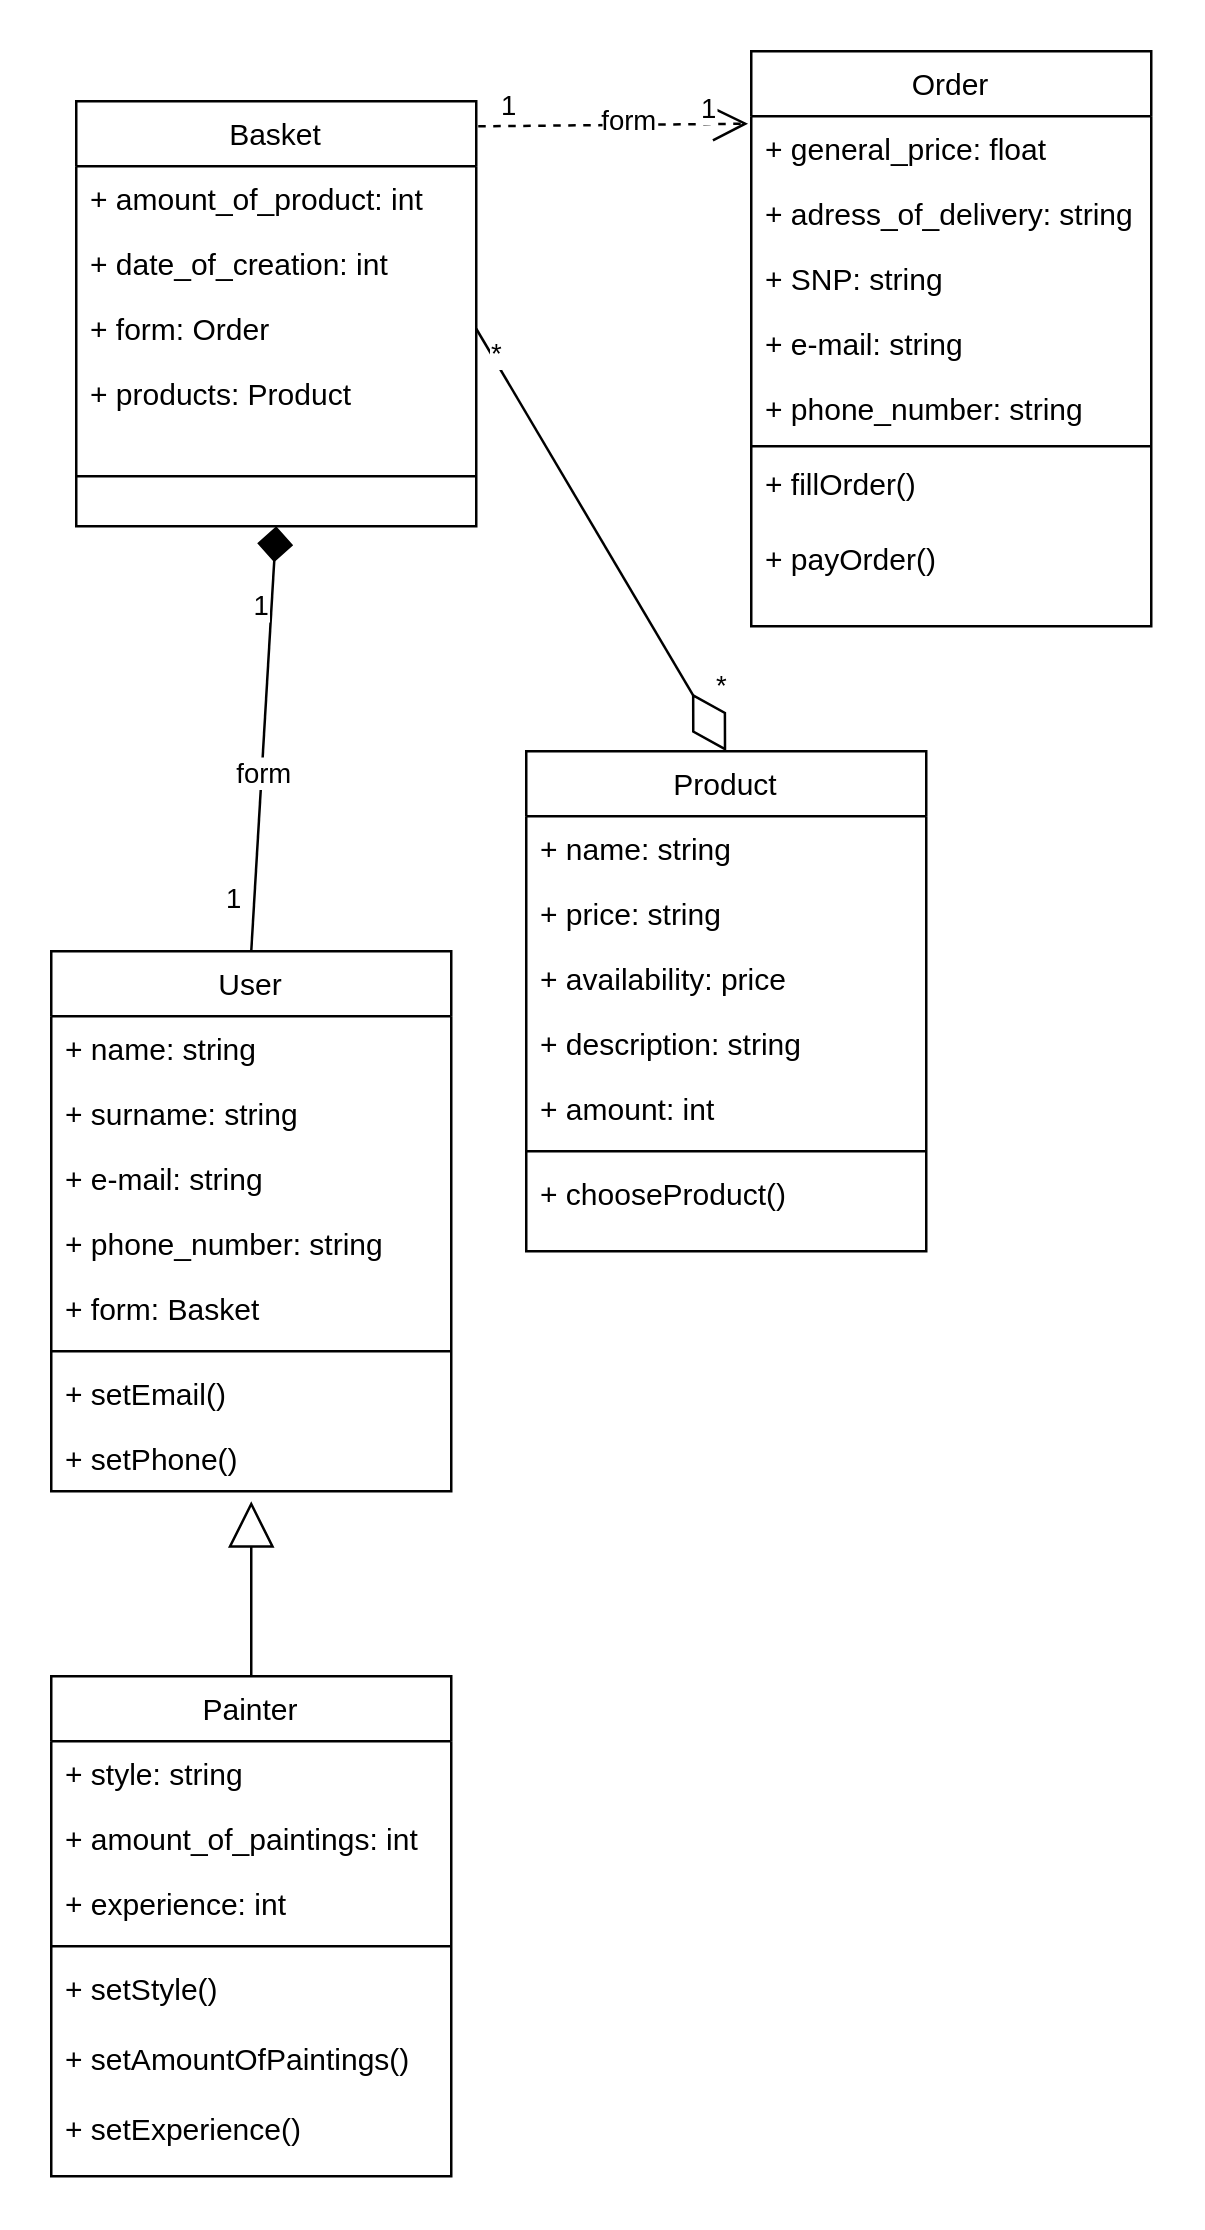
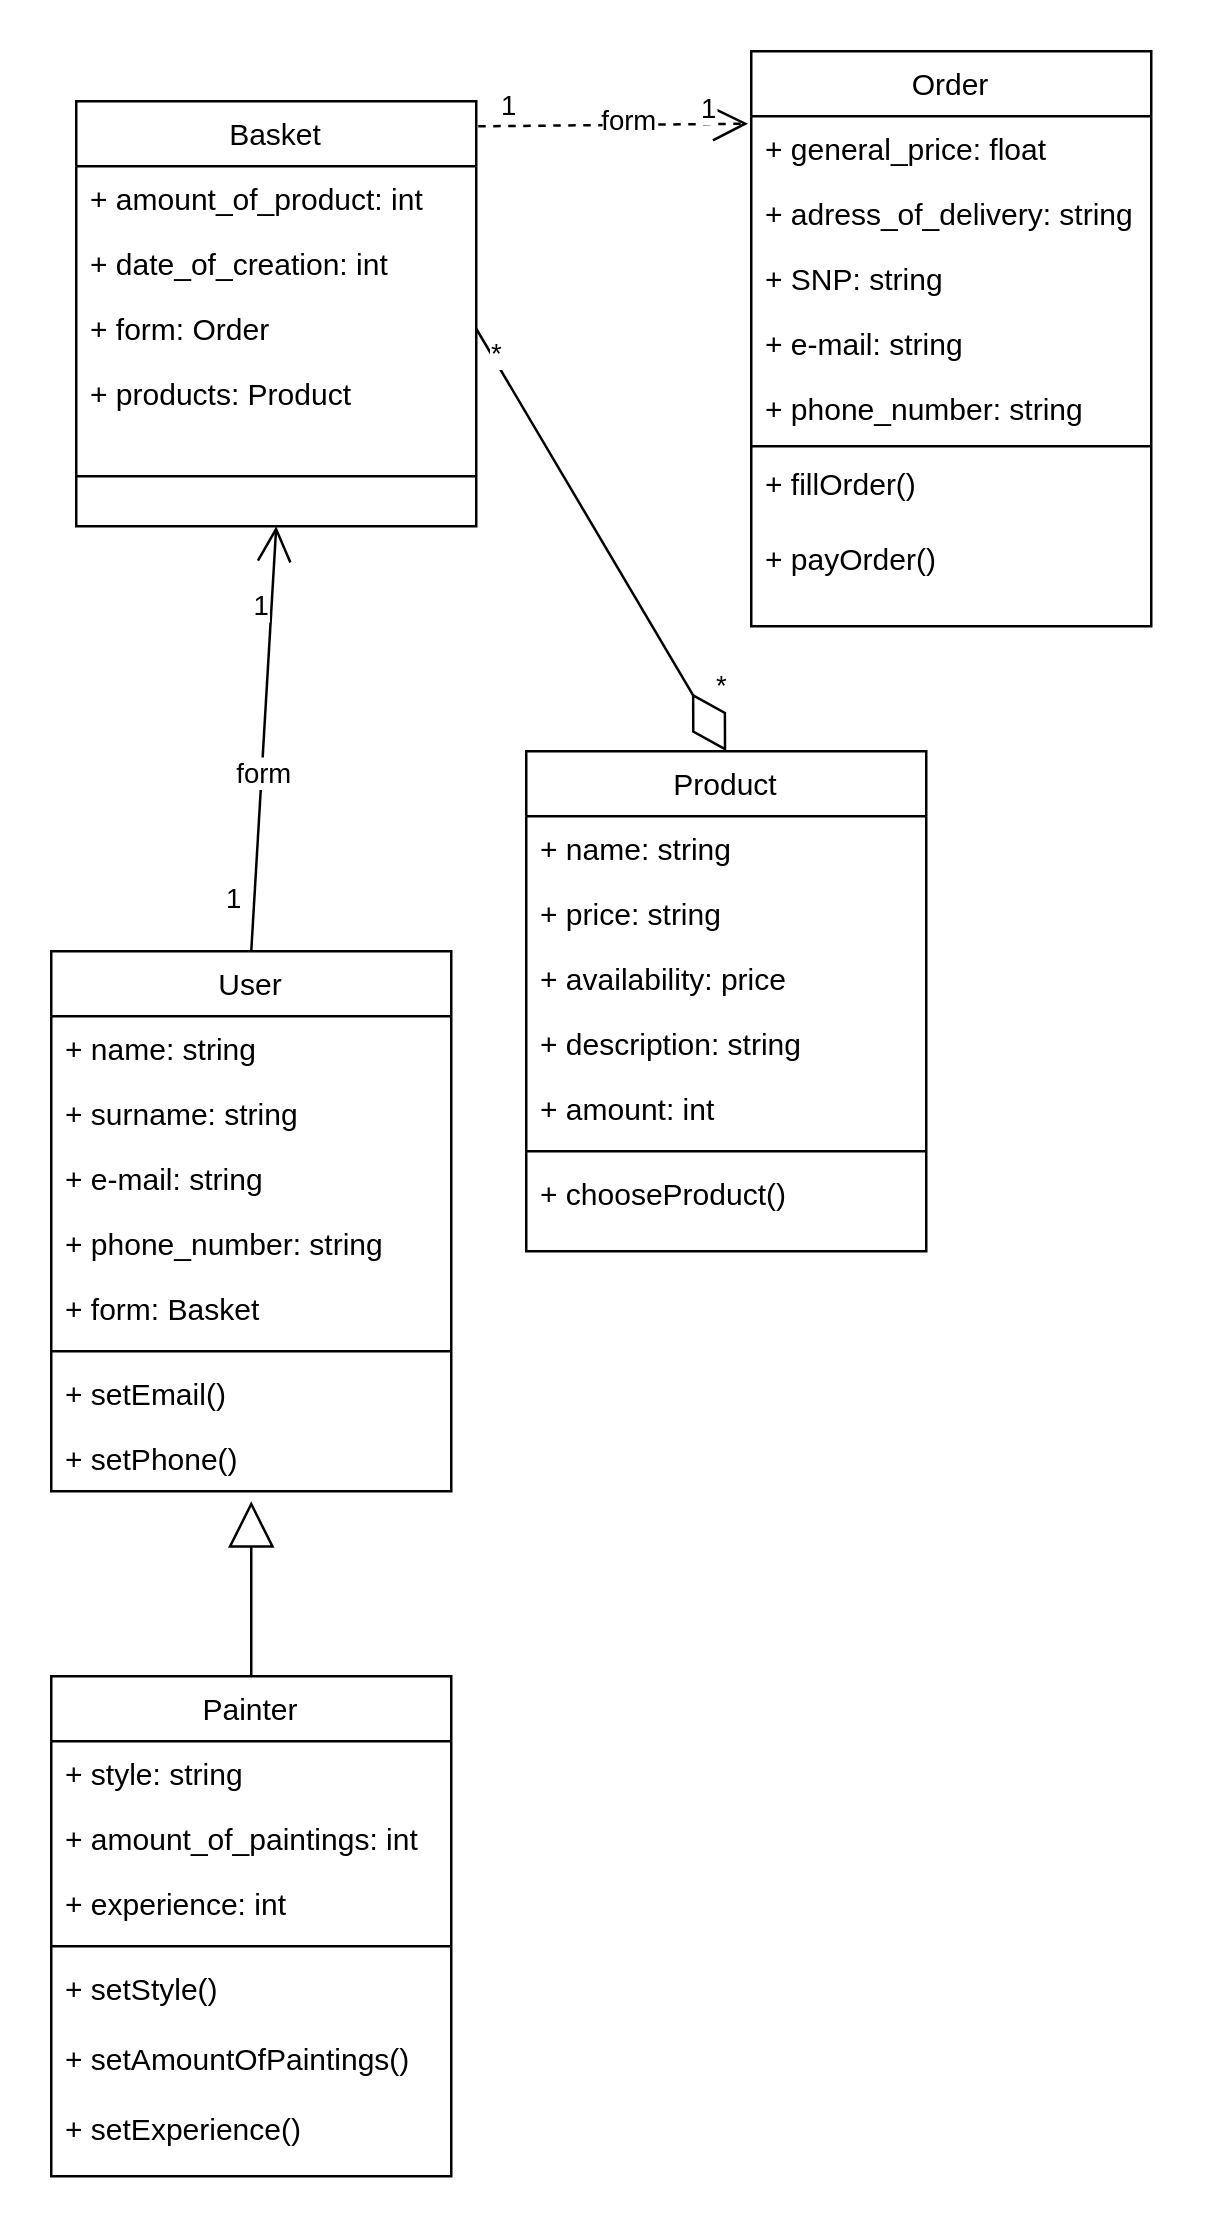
  <mxCell id="0" />
  <mxCell id="1" parent="0" />
  <mxCell id="2" value="Basket" style="swimlane;fontStyle=0;align=center;verticalAlign=top;childLayout=stackLayout;horizontal=1;startSize=26;horizontalStack=0;resizeParent=1;resizeLast=0;collapsible=1;marginBottom=0;rounded=0;shadow=0;strokeWidth=1;" parent="1" vertex="1"><mxGeometry x="30" y="40" width="160" height="170" as="geometry"><mxRectangle x="130" y="380" width="160" height="26" as="alternateBounds" /></mxGeometry></mxCell>
  <mxCell id="3" value="+ amount_of_product: int" style="text;align=left;verticalAlign=top;spacingLeft=4;spacingRight=4;overflow=hidden;rotatable=0;points=[[0,0.5],[1,0.5]];portConstraint=eastwest;" parent="2" vertex="1"><mxGeometry y="26" width="160" height="26" as="geometry" /></mxCell>
  <mxCell id="4" value="+ date_of_creation: int" style="text;align=left;verticalAlign=top;spacingLeft=4;spacingRight=4;overflow=hidden;rotatable=0;points=[[0,0.5],[1,0.5]];portConstraint=eastwest;rounded=0;shadow=0;html=0;" parent="2" vertex="1"><mxGeometry y="52" width="160" height="26" as="geometry" /></mxCell>
  <mxCell id="5" value="+ form: Order" style="text;align=left;verticalAlign=top;spacingLeft=4;spacingRight=4;overflow=hidden;rotatable=0;points=[[0,0.5],[1,0.5]];portConstraint=eastwest;rounded=0;shadow=0;html=0;" parent="2" vertex="1"><mxGeometry y="78" width="160" height="26" as="geometry" /></mxCell>
  <mxCell id="6" value="+ products: Product" style="text;align=left;verticalAlign=top;spacingLeft=4;spacingRight=4;overflow=hidden;rotatable=0;points=[[0,0.5],[1,0.5]];portConstraint=eastwest;rounded=0;shadow=0;html=0;" parent="2" vertex="1"><mxGeometry y="104" width="160" height="26" as="geometry" /></mxCell>
  <mxCell id="7" value="" style="line;html=1;strokeWidth=1;align=left;verticalAlign=middle;spacingTop=-1;spacingLeft=3;spacingRight=3;rotatable=0;labelPosition=right;points=[];portConstraint=eastwest;" parent="2" vertex="1"><mxGeometry y="130" width="160" height="40" as="geometry" /></mxCell>
  <mxCell id="8" value="Order" style="swimlane;fontStyle=0;align=center;verticalAlign=top;childLayout=stackLayout;horizontal=1;startSize=26;horizontalStack=0;resizeParent=1;resizeLast=0;collapsible=1;marginBottom=0;rounded=0;shadow=0;strokeWidth=1;" parent="1" vertex="1"><mxGeometry x="300" y="20" width="160" height="230" as="geometry"><mxRectangle x="130" y="380" width="160" height="26" as="alternateBounds" /></mxGeometry></mxCell>
  <mxCell id="9" value="+ general_price: float" style="text;align=left;verticalAlign=top;spacingLeft=4;spacingRight=4;overflow=hidden;rotatable=0;points=[[0,0.5],[1,0.5]];portConstraint=eastwest;" parent="8" vertex="1"><mxGeometry y="26" width="160" height="26" as="geometry" /></mxCell>
  <mxCell id="10" value="+ adress_of_delivery: string" style="text;align=left;verticalAlign=top;spacingLeft=4;spacingRight=4;overflow=hidden;rotatable=0;points=[[0,0.5],[1,0.5]];portConstraint=eastwest;rounded=0;shadow=0;html=0;" parent="8" vertex="1"><mxGeometry y="52" width="160" height="26" as="geometry" /></mxCell>
  <mxCell id="11" value="+ SNP: string" style="text;align=left;verticalAlign=top;spacingLeft=4;spacingRight=4;overflow=hidden;rotatable=0;points=[[0,0.5],[1,0.5]];portConstraint=eastwest;rounded=0;shadow=0;html=0;" vertex="1" parent="8"><mxGeometry y="78" width="160" height="26" as="geometry" /></mxCell>
  <mxCell id="12" value="+ e-mail: string" style="text;align=left;verticalAlign=top;spacingLeft=4;spacingRight=4;overflow=hidden;rotatable=0;points=[[0,0.5],[1,0.5]];portConstraint=eastwest;rounded=0;shadow=0;html=0;" vertex="1" parent="8"><mxGeometry y="104" width="160" height="26" as="geometry" /></mxCell>
  <mxCell id="13" value="+ phone_number: string" style="text;align=left;verticalAlign=top;spacingLeft=4;spacingRight=4;overflow=hidden;rotatable=0;points=[[0,0.5],[1,0.5]];portConstraint=eastwest;rounded=0;shadow=0;html=0;" vertex="1" parent="8"><mxGeometry y="130" width="160" height="26" as="geometry" /></mxCell>
  <mxCell id="14" value="" style="line;html=1;strokeWidth=1;align=left;verticalAlign=middle;spacingTop=-1;spacingLeft=3;spacingRight=3;rotatable=0;labelPosition=right;points=[];portConstraint=eastwest;" parent="8" vertex="1"><mxGeometry y="156" width="160" height="4" as="geometry" /></mxCell>
  <mxCell id="15" value="+ fillOrder()" style="text;align=left;verticalAlign=top;spacingLeft=4;spacingRight=4;overflow=hidden;rotatable=0;points=[[0,0.5],[1,0.5]];portConstraint=eastwest;fontStyle=0" vertex="1" parent="8"><mxGeometry y="160" width="160" height="30" as="geometry" /></mxCell>
  <mxCell id="16" value="+ payOrder()" style="text;align=left;verticalAlign=top;spacingLeft=4;spacingRight=4;overflow=hidden;rotatable=0;points=[[0,0.5],[1,0.5]];portConstraint=eastwest;fontStyle=0" parent="8" vertex="1"><mxGeometry y="190" width="160" height="20" as="geometry" /></mxCell>
  <mxCell id="17" value="User" style="swimlane;fontStyle=0;align=center;verticalAlign=top;childLayout=stackLayout;horizontal=1;startSize=26;horizontalStack=0;resizeParent=1;resizeLast=0;collapsible=1;marginBottom=0;rounded=0;shadow=0;strokeWidth=1;" parent="1" vertex="1"><mxGeometry x="20" y="380" width="160" height="216" as="geometry"><mxRectangle x="550" y="140" width="160" height="26" as="alternateBounds" /></mxGeometry></mxCell>
  <mxCell id="18" value="+ name: string" style="text;align=left;verticalAlign=top;spacingLeft=4;spacingRight=4;overflow=hidden;rotatable=0;points=[[0,0.5],[1,0.5]];portConstraint=eastwest;" parent="17" vertex="1"><mxGeometry y="26" width="160" height="26" as="geometry" /></mxCell>
  <mxCell id="19" value="+ surname: string" style="text;align=left;verticalAlign=top;spacingLeft=4;spacingRight=4;overflow=hidden;rotatable=0;points=[[0,0.5],[1,0.5]];portConstraint=eastwest;rounded=0;shadow=0;html=0;" parent="17" vertex="1"><mxGeometry y="52" width="160" height="26" as="geometry" /></mxCell>
  <mxCell id="20" value="+ e-mail: string" style="text;align=left;verticalAlign=top;spacingLeft=4;spacingRight=4;overflow=hidden;rotatable=0;points=[[0,0.5],[1,0.5]];portConstraint=eastwest;rounded=0;shadow=0;html=0;" parent="17" vertex="1"><mxGeometry y="78" width="160" height="26" as="geometry" /></mxCell>
  <mxCell id="21" value="+ phone_number: string" style="text;align=left;verticalAlign=top;spacingLeft=4;spacingRight=4;overflow=hidden;rotatable=0;points=[[0,0.5],[1,0.5]];portConstraint=eastwest;rounded=0;shadow=0;html=0;" parent="17" vertex="1"><mxGeometry y="104" width="160" height="26" as="geometry" /></mxCell>
  <mxCell id="22" value="+ form: Basket" style="text;align=left;verticalAlign=top;spacingLeft=4;spacingRight=4;overflow=hidden;rotatable=0;points=[[0,0.5],[1,0.5]];portConstraint=eastwest;rounded=0;shadow=0;html=0;" parent="17" vertex="1"><mxGeometry y="130" width="160" height="26" as="geometry" /></mxCell>
  <mxCell id="23" value="" style="line;html=1;strokeWidth=1;align=left;verticalAlign=middle;spacingTop=-1;spacingLeft=3;spacingRight=3;rotatable=0;labelPosition=right;points=[];portConstraint=eastwest;" parent="17" vertex="1"><mxGeometry y="156" width="160" height="8" as="geometry" /></mxCell>
  <mxCell id="24" value="+ setEmail()" style="text;align=left;verticalAlign=top;spacingLeft=4;spacingRight=4;overflow=hidden;rotatable=0;points=[[0,0.5],[1,0.5]];portConstraint=eastwest;" parent="17" vertex="1"><mxGeometry y="164" width="160" height="26" as="geometry" /></mxCell>
  <mxCell id="25" value="+ setPhone()" style="text;align=left;verticalAlign=top;spacingLeft=4;spacingRight=4;overflow=hidden;rotatable=0;points=[[0,0.5],[1,0.5]];portConstraint=eastwest;" parent="17" vertex="1"><mxGeometry y="190" width="160" height="26" as="geometry" /></mxCell>
  <mxCell id="26" value="Product" style="swimlane;fontStyle=0;align=center;verticalAlign=top;childLayout=stackLayout;horizontal=1;startSize=26;horizontalStack=0;resizeParent=1;resizeLast=0;collapsible=1;marginBottom=0;rounded=0;shadow=0;strokeWidth=1;" parent="1" vertex="1"><mxGeometry x="210" y="300" width="160" height="200" as="geometry"><mxRectangle x="550" y="140" width="160" height="26" as="alternateBounds" /></mxGeometry></mxCell>
  <mxCell id="27" value="+ name: string" style="text;align=left;verticalAlign=top;spacingLeft=4;spacingRight=4;overflow=hidden;rotatable=0;points=[[0,0.5],[1,0.5]];portConstraint=eastwest;" parent="26" vertex="1"><mxGeometry y="26" width="160" height="26" as="geometry" /></mxCell>
  <mxCell id="28" value="+ price: string" style="text;align=left;verticalAlign=top;spacingLeft=4;spacingRight=4;overflow=hidden;rotatable=0;points=[[0,0.5],[1,0.5]];portConstraint=eastwest;rounded=0;shadow=0;html=0;" parent="26" vertex="1"><mxGeometry y="52" width="160" height="26" as="geometry" /></mxCell>
  <mxCell id="29" value="+ availability: price" style="text;align=left;verticalAlign=top;spacingLeft=4;spacingRight=4;overflow=hidden;rotatable=0;points=[[0,0.5],[1,0.5]];portConstraint=eastwest;rounded=0;shadow=0;html=0;" parent="26" vertex="1"><mxGeometry y="78" width="160" height="26" as="geometry" /></mxCell>
  <mxCell id="30" value="+ description: string" style="text;align=left;verticalAlign=top;spacingLeft=4;spacingRight=4;overflow=hidden;rotatable=0;points=[[0,0.5],[1,0.5]];portConstraint=eastwest;rounded=0;shadow=0;html=0;" parent="26" vertex="1"><mxGeometry y="104" width="160" height="26" as="geometry" /></mxCell>
  <mxCell id="31" value="+ amount: int" style="text;align=left;verticalAlign=top;spacingLeft=4;spacingRight=4;overflow=hidden;rotatable=0;points=[[0,0.5],[1,0.5]];portConstraint=eastwest;rounded=0;shadow=0;html=0;" parent="26" vertex="1"><mxGeometry y="130" width="160" height="26" as="geometry" /></mxCell>
  <mxCell id="32" value="" style="line;html=1;strokeWidth=1;align=left;verticalAlign=middle;spacingTop=-1;spacingLeft=3;spacingRight=3;rotatable=0;labelPosition=right;points=[];portConstraint=eastwest;" parent="26" vertex="1"><mxGeometry y="156" width="160" height="8" as="geometry" /></mxCell>
  <mxCell id="33" value="+ chooseProduct()" style="text;align=left;verticalAlign=top;spacingLeft=4;spacingRight=4;overflow=hidden;rotatable=0;points=[[0,0.5],[1,0.5]];portConstraint=eastwest;" parent="26" vertex="1"><mxGeometry y="164" width="160" height="26" as="geometry" /></mxCell>
  <mxCell id="34" value="Painter" style="swimlane;fontStyle=0;align=center;verticalAlign=top;childLayout=stackLayout;horizontal=1;startSize=26;horizontalStack=0;resizeParent=1;resizeLast=0;collapsible=1;marginBottom=0;rounded=0;shadow=0;strokeWidth=1;" parent="1" vertex="1"><mxGeometry x="20" y="670" width="160" height="200" as="geometry"><mxRectangle x="230" y="140" width="160" height="26" as="alternateBounds" /></mxGeometry></mxCell>
  <mxCell id="35" value="+ style: string" style="text;align=left;verticalAlign=top;spacingLeft=4;spacingRight=4;overflow=hidden;rotatable=0;points=[[0,0.5],[1,0.5]];portConstraint=eastwest;" parent="34" vertex="1"><mxGeometry y="26" width="160" height="26" as="geometry" /></mxCell>
  <mxCell id="36" value="+ amount_of_paintings: int" style="text;align=left;verticalAlign=top;spacingLeft=4;spacingRight=4;overflow=hidden;rotatable=0;points=[[0,0.5],[1,0.5]];portConstraint=eastwest;rounded=0;shadow=0;html=0;" parent="34" vertex="1"><mxGeometry y="52" width="160" height="26" as="geometry" /></mxCell>
  <mxCell id="37" value="+ experience: int" style="text;align=left;verticalAlign=top;spacingLeft=4;spacingRight=4;overflow=hidden;rotatable=0;points=[[0,0.5],[1,0.5]];portConstraint=eastwest;rounded=0;shadow=0;html=0;" parent="34" vertex="1"><mxGeometry y="78" width="160" height="26" as="geometry" /></mxCell>
  <mxCell id="38" value="" style="line;html=1;strokeWidth=1;align=left;verticalAlign=middle;spacingTop=-1;spacingLeft=3;spacingRight=3;rotatable=0;labelPosition=right;points=[];portConstraint=eastwest;" parent="34" vertex="1"><mxGeometry y="104" width="160" height="8" as="geometry" /></mxCell>
  <mxCell id="39" value="+ setStyle()&#10;&#10;+ setAmountOfPaintings()&#10;&#10;+ setExperience()" style="text;align=left;verticalAlign=top;spacingLeft=4;spacingRight=4;overflow=hidden;rotatable=0;points=[[0,0.5],[1,0.5]];portConstraint=eastwest;" parent="34" vertex="1"><mxGeometry y="112" width="160" height="88" as="geometry" /></mxCell>
  <mxCell id="40" value="" style="endArrow=open;endFill=1;endSize=12;html=1;rounded=0;entryX=-0.008;entryY=0.126;entryDx=0;entryDy=0;entryPerimeter=0;exitX=1.005;exitY=0.059;exitDx=0;exitDy=0;exitPerimeter=0;dashed=1;" parent="1" source="2" target="8" edge="1"><mxGeometry width="160" relative="1" as="geometry"><mxPoint x="150" y="190" as="sourcePoint" /><mxPoint x="310" y="190" as="targetPoint" /></mxGeometry></mxCell>
  <mxCell id="41" value="form" style="edgeLabel;html=1;align=center;verticalAlign=middle;resizable=0;points=[];" parent="40" vertex="1" connectable="0"><mxGeometry x="0.111" y="2" relative="1" as="geometry"><mxPoint as="offset" /></mxGeometry></mxCell>
  <mxCell id="42" value="1" style="edgeLabel;html=1;align=center;verticalAlign=middle;resizable=0;points=[];" parent="40" vertex="1" connectable="0"><mxGeometry x="-0.783" y="1" relative="1" as="geometry"><mxPoint y="-7" as="offset" /></mxGeometry></mxCell>
  <mxCell id="43" value="1" style="edgeLabel;html=1;align=center;verticalAlign=middle;resizable=0;points=[];" parent="40" vertex="1" connectable="0"><mxGeometry x="0.7" y="1" relative="1" as="geometry"><mxPoint y="-6" as="offset" /></mxGeometry></mxCell>
- <mxCell id="44" value="" style="endArrow=diamond;endFill=1;endSize=12;html=1;rounded=0;entryX=0.5;entryY=1;entryDx=0;entryDy=0;exitX=0.5;exitY=0;exitDx=0;exitDy=0;" parent="1" source="17" target="2" edge="1"><mxGeometry width="160" relative="1" as="geometry"><mxPoint x="80" y="280" as="sourcePoint" /><mxPoint x="240" y="280" as="targetPoint" /></mxGeometry></mxCell>
+ <mxCell id="44" value="" style="endArrow=open;endFill=1;endSize=12;html=1;rounded=0;entryX=0.5;entryY=1;entryDx=0;entryDy=0;exitX=0.5;exitY=0;exitDx=0;exitDy=0;" parent="1" source="17" target="2" edge="1"><mxGeometry width="160" relative="1" as="geometry"><mxPoint x="80" y="280" as="sourcePoint" /><mxPoint x="240" y="280" as="targetPoint" /></mxGeometry></mxCell>
  <mxCell id="45" value="form" style="edgeLabel;html=1;align=center;verticalAlign=middle;resizable=0;points=[];" parent="44" vertex="1" connectable="0"><mxGeometry x="-0.15" relative="1" as="geometry"><mxPoint as="offset" /></mxGeometry></mxCell>
  <mxCell id="46" value="1" style="edgeLabel;html=1;align=center;verticalAlign=middle;resizable=0;points=[];" parent="44" vertex="1" connectable="0"><mxGeometry x="0.489" y="2" relative="1" as="geometry"><mxPoint x="-2" y="-12" as="offset" /></mxGeometry></mxCell>
  <mxCell id="47" value="1" style="edgeLabel;html=1;align=center;verticalAlign=middle;resizable=0;points=[];" parent="44" vertex="1" connectable="0"><mxGeometry x="-0.671" relative="1" as="geometry"><mxPoint x="-9" y="6" as="offset" /></mxGeometry></mxCell>
  <mxCell id="48" value="" style="endArrow=diamondThin;endFill=0;endSize=24;html=1;rounded=0;exitX=1;exitY=0.5;exitDx=0;exitDy=0;entryX=0.5;entryY=0;entryDx=0;entryDy=0;" parent="1" source="5" target="26" edge="1"><mxGeometry width="160" relative="1" as="geometry"><mxPoint x="170" y="270" as="sourcePoint" /><mxPoint x="330" y="270" as="targetPoint" /></mxGeometry></mxCell>
  <mxCell id="49" value="*" style="edgeLabel;html=1;align=center;verticalAlign=middle;resizable=0;points=[];" parent="48" vertex="1" connectable="0"><mxGeometry x="-0.875" y="2" relative="1" as="geometry"><mxPoint as="offset" /></mxGeometry></mxCell>
  <mxCell id="50" value="*" style="edgeLabel;html=1;align=center;verticalAlign=middle;resizable=0;points=[];" parent="48" vertex="1" connectable="0"><mxGeometry x="0.672" y="-2" relative="1" as="geometry"><mxPoint x="16" as="offset" /></mxGeometry></mxCell>
  <mxCell id="51" value="" style="endArrow=block;endSize=16;endFill=0;html=1;rounded=0;exitX=0.5;exitY=0;exitDx=0;exitDy=0;" parent="1" source="34" edge="1"><mxGeometry width="160" relative="1" as="geometry"><mxPoint x="110" y="590" as="sourcePoint" /><mxPoint x="100" y="600" as="targetPoint" /></mxGeometry></mxCell>
